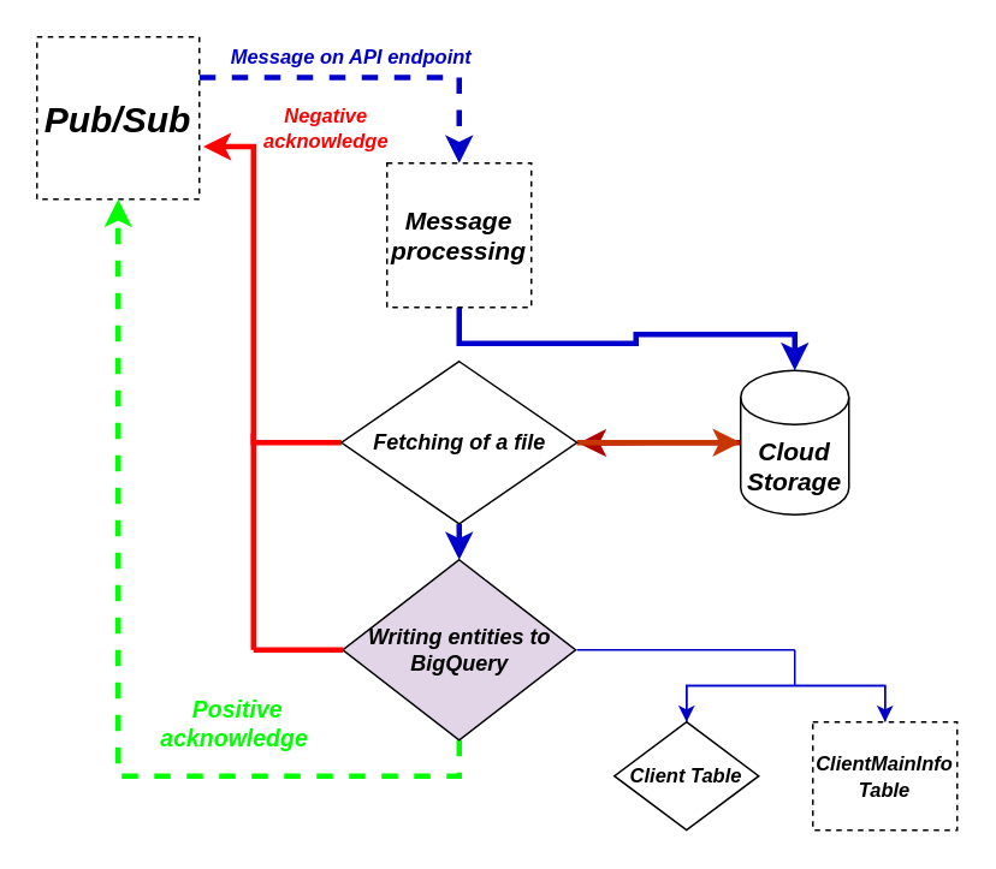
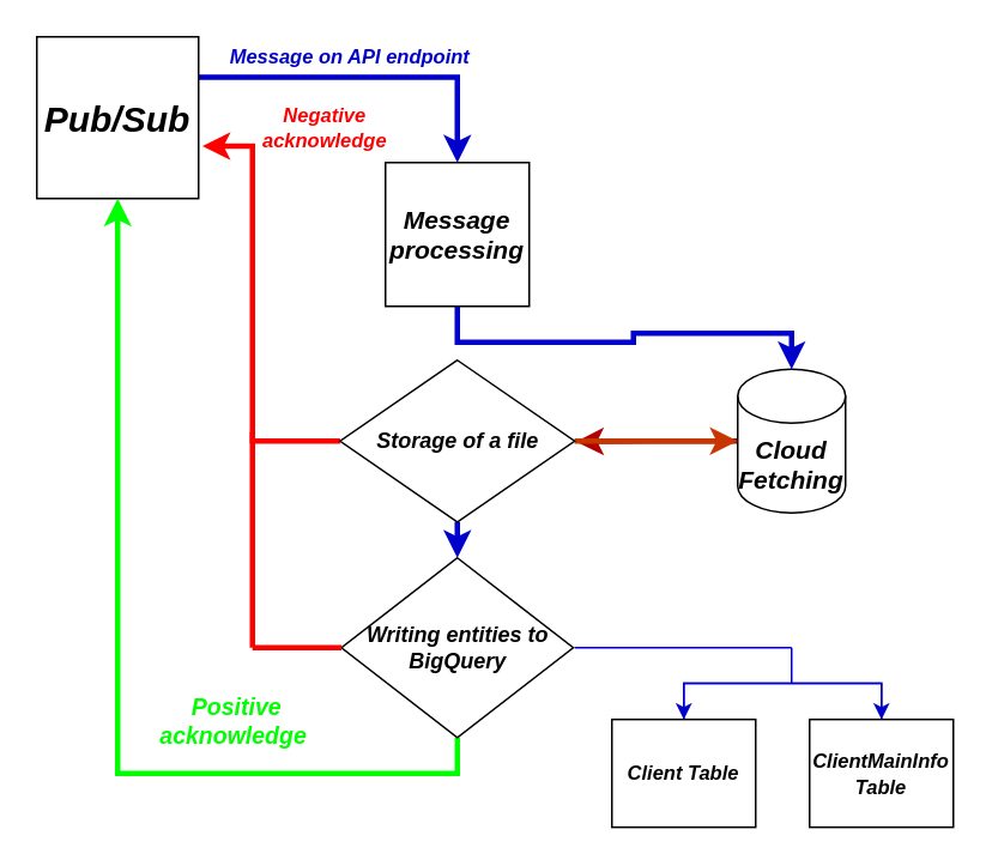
  <mxCell id="0" />
  <mxCell id="1" parent="0" />
- <mxCell id="2" style="edgeStyle=orthogonalEdgeStyle;rounded=0;orthogonalLoop=1;jettySize=auto;html=1;exitX=1;exitY=0.25;exitDx=0;exitDy=0;entryX=0.5;entryY=0;entryDx=0;entryDy=0;strokeWidth=3;strokeColor=#0000CC;dashed=1;" edge="1" parent="1" source="4" target="8"><mxGeometry relative="1" as="geometry" /></mxCell>
+ <mxCell id="2" style="edgeStyle=orthogonalEdgeStyle;rounded=0;orthogonalLoop=1;jettySize=auto;html=1;exitX=1;exitY=0.25;exitDx=0;exitDy=0;entryX=0.5;entryY=0;entryDx=0;entryDy=0;strokeWidth=3;strokeColor=#0000CC;" edge="1" parent="1" source="4" target="8"><mxGeometry relative="1" as="geometry" /></mxCell>
  <mxCell id="3" value="&lt;b&gt;&lt;i&gt;&lt;font color=&quot;#0000cc&quot;&gt;Message on API endpoint&lt;/font&gt;&lt;/i&gt;&lt;/b&gt;" style="edgeLabel;html=1;align=center;verticalAlign=middle;resizable=0;points=[];fontColor=#FFFF00;" vertex="1" connectable="0" parent="2"><mxGeometry x="0.074" y="1" relative="1" as="geometry"><mxPoint x="-19.14" y="-11.49" as="offset" /></mxGeometry></mxCell>
- <mxCell id="4" value="&lt;font style=&quot;font-size: 20px&quot;&gt;&lt;i&gt;&lt;b&gt;Pub/Sub&lt;/b&gt;&lt;/i&gt;&lt;/font&gt;" style="whiteSpace=wrap;html=1;aspect=fixed;dashed=1;" vertex="1" parent="1"><mxGeometry x="20" y="20" width="90" height="90" as="geometry" /></mxCell>
+ <mxCell id="4" value="&lt;font style=&quot;font-size: 20px&quot;&gt;&lt;i&gt;&lt;b&gt;Pub/Sub&lt;/b&gt;&lt;/i&gt;&lt;/font&gt;" style="whiteSpace=wrap;html=1;aspect=fixed;" vertex="1" parent="1"><mxGeometry x="20" y="20" width="90" height="90" as="geometry" /></mxCell>
  <mxCell id="5" style="edgeStyle=orthogonalEdgeStyle;rounded=0;orthogonalLoop=1;jettySize=auto;html=1;exitX=0;exitY=0.5;exitDx=0;exitDy=0;exitPerimeter=0;strokeColor=#B20000;strokeWidth=3;fontColor=#FFFF00;fillColor=#e51400;" edge="1" parent="1" source="6"><mxGeometry relative="1" as="geometry"><mxPoint x="320" y="245.286" as="targetPoint" /></mxGeometry></mxCell>
- <mxCell id="6" value="&lt;font style=&quot;font-size: 14px&quot;&gt;&lt;b&gt;&lt;i&gt;Cloud Storage&lt;/i&gt;&lt;/b&gt;&lt;/font&gt;" style="shape=cylinder3;whiteSpace=wrap;html=1;boundedLbl=1;backgroundOutline=1;size=15;" vertex="1" parent="1"><mxGeometry x="410" y="205" width="60" height="80" as="geometry" /></mxCell>
+ <mxCell id="6" value="&lt;font style=&quot;font-size: 14px&quot;&gt;&lt;b&gt;&lt;i&gt;Cloud Fetching&lt;/i&gt;&lt;/b&gt;&lt;/font&gt;" style="shape=cylinder3;whiteSpace=wrap;html=1;boundedLbl=1;backgroundOutline=1;size=15;" vertex="1" parent="1"><mxGeometry x="410" y="205" width="60" height="80" as="geometry" /></mxCell>
  <mxCell id="7" style="edgeStyle=orthogonalEdgeStyle;rounded=0;orthogonalLoop=1;jettySize=auto;html=1;exitX=0.5;exitY=1;exitDx=0;exitDy=0;strokeColor=#0000CC;strokeWidth=3;fontColor=#FFFF00;" edge="1" parent="1" source="8" target="6"><mxGeometry relative="1" as="geometry" /></mxCell>
- <mxCell id="8" value="&lt;font size=&quot;1&quot;&gt;&lt;b style=&quot;font-size: 14px&quot;&gt;&lt;i&gt;Message processing&lt;/i&gt;&lt;/b&gt;&lt;/font&gt;" style="whiteSpace=wrap;html=1;aspect=fixed;dashed=1;" vertex="1" parent="1"><mxGeometry x="214" y="90" width="80" height="80" as="geometry" /></mxCell>
+ <mxCell id="8" value="&lt;font size=&quot;1&quot;&gt;&lt;b style=&quot;font-size: 14px&quot;&gt;&lt;i&gt;Message processing&lt;/i&gt;&lt;/b&gt;&lt;/font&gt;" style="whiteSpace=wrap;html=1;aspect=fixed;" vertex="1" parent="1"><mxGeometry x="214" y="90" width="80" height="80" as="geometry" /></mxCell>
  <mxCell id="9" style="edgeStyle=orthogonalEdgeStyle;rounded=0;orthogonalLoop=1;jettySize=auto;html=1;exitX=0;exitY=0.5;exitDx=0;exitDy=0;fillColor=#fa6800;entryX=1.024;entryY=0.675;entryDx=0;entryDy=0;entryPerimeter=0;strokeColor=#FF0000;strokeWidth=3;" edge="1" parent="1" source="13" target="4"><mxGeometry relative="1" as="geometry"><mxPoint x="130" y="80" as="targetPoint" /><Array as="points"><mxPoint x="140" y="245" /><mxPoint x="140" y="81" /></Array></mxGeometry></mxCell>
  <mxCell id="10" value="&lt;font color=&quot;#ff0000&quot;&gt;Negative &lt;br&gt;acknowledge&lt;/font&gt;" style="edgeLabel;html=1;align=center;verticalAlign=middle;resizable=0;points=[];fontStyle=3" vertex="1" connectable="0" parent="9"><mxGeometry x="-0.166" relative="1" as="geometry"><mxPoint x="39.97" y="-123.15" as="offset" /></mxGeometry></mxCell>
  <mxCell id="11" style="edgeStyle=orthogonalEdgeStyle;rounded=0;orthogonalLoop=1;jettySize=auto;html=1;exitX=1;exitY=0.5;exitDx=0;exitDy=0;entryX=0;entryY=0.5;entryDx=0;entryDy=0;entryPerimeter=0;strokeColor=#C73500;strokeWidth=3;fontColor=#FFFF00;fillColor=#fa6800;" edge="1" parent="1" source="13" target="6"><mxGeometry relative="1" as="geometry" /></mxCell>
  <mxCell id="12" style="edgeStyle=orthogonalEdgeStyle;rounded=0;orthogonalLoop=1;jettySize=auto;html=1;exitX=0.5;exitY=1;exitDx=0;exitDy=0;entryX=0.5;entryY=0;entryDx=0;entryDy=0;strokeColor=#0000CC;strokeWidth=3;fontColor=#FFFF00;" edge="1" parent="1" source="13" target="16"><mxGeometry relative="1" as="geometry" /></mxCell>
- <mxCell id="13" value="&lt;font size=&quot;1&quot;&gt;&lt;b style=&quot;font-size: 12px&quot;&gt;&lt;i&gt;Fetching of a file&lt;/i&gt;&lt;/b&gt;&lt;/font&gt;" style="rhombus;whiteSpace=wrap;html=1;" vertex="1" parent="1"><mxGeometry x="188.75" y="200" width="130.5" height="90" as="geometry" /></mxCell>
- <mxCell id="14" style="edgeStyle=orthogonalEdgeStyle;rounded=0;orthogonalLoop=1;jettySize=auto;html=1;exitX=0.5;exitY=1;exitDx=0;exitDy=0;entryX=0.5;entryY=1;entryDx=0;entryDy=0;strokeWidth=3;fontColor=#FFFF00;strokeColor=#00FF00;dashed=1;" edge="1" parent="1" source="16" target="4"><mxGeometry relative="1" as="geometry" /></mxCell>
+ <mxCell id="13" value="&lt;font size=&quot;1&quot;&gt;&lt;b style=&quot;font-size: 12px&quot;&gt;&lt;i&gt;Storage of a file&lt;/i&gt;&lt;/b&gt;&lt;/font&gt;" style="rhombus;whiteSpace=wrap;html=1;" vertex="1" parent="1"><mxGeometry x="188.75" y="200" width="130.5" height="90" as="geometry" /></mxCell>
+ <mxCell id="14" style="edgeStyle=orthogonalEdgeStyle;rounded=0;orthogonalLoop=1;jettySize=auto;html=1;exitX=0.5;exitY=1;exitDx=0;exitDy=0;entryX=0.5;entryY=1;entryDx=0;entryDy=0;strokeWidth=3;fontColor=#FFFF00;strokeColor=#00FF00;" edge="1" parent="1" source="16" target="4"><mxGeometry relative="1" as="geometry" /></mxCell>
  <mxCell id="15" value="&lt;font color=&quot;#00ff00&quot; style=&quot;font-size: 13px&quot;&gt;&lt;b&gt;&lt;i&gt;Positive &lt;br&gt;acknowledge&amp;nbsp;&lt;/i&gt;&lt;/b&gt;&lt;/font&gt;" style="edgeLabel;html=1;align=center;verticalAlign=middle;resizable=0;points=[];fontColor=#FFFF00;" vertex="1" connectable="0" parent="14"><mxGeometry x="0.653" y="-1" relative="1" as="geometry"><mxPoint x="64" y="198" as="offset" /></mxGeometry></mxCell>
- <mxCell id="16" value="&lt;font color=&quot;#000000&quot;&gt;&lt;b&gt;&lt;i&gt;Writing entities to BigQuery&lt;/i&gt;&lt;/b&gt;&lt;/font&gt;" style="rhombus;whiteSpace=wrap;html=1;fontColor=#FFFF00;fillColor=#e1d5e7;" vertex="1" parent="1"><mxGeometry x="189.5" y="310" width="129" height="100" as="geometry" /></mxCell>
+ <mxCell id="16" value="&lt;font color=&quot;#000000&quot;&gt;&lt;b&gt;&lt;i&gt;Writing entities to BigQuery&lt;/i&gt;&lt;/b&gt;&lt;/font&gt;" style="rhombus;whiteSpace=wrap;html=1;fontColor=#FFFF00;" vertex="1" parent="1"><mxGeometry x="189.5" y="310" width="129" height="100" as="geometry" /></mxCell>
  <mxCell id="17" style="edgeStyle=orthogonalEdgeStyle;rounded=0;orthogonalLoop=1;jettySize=auto;html=1;exitX=0.5;exitY=0;exitDx=0;exitDy=0;entryX=0.5;entryY=0;entryDx=0;entryDy=0;strokeColor=#0000CC;strokeWidth=1;fontColor=#FFFF00;" edge="1" parent="1" source="18" target="20"><mxGeometry relative="1" as="geometry" /></mxCell>
- <mxCell id="18" value="&lt;font color=&quot;#000000&quot; size=&quot;1&quot;&gt;&lt;i&gt;&lt;b style=&quot;font-size: 11px&quot;&gt;Client Table&lt;/b&gt;&lt;/i&gt;&lt;/font&gt;" style="rhombus;whiteSpace=wrap;html=1;fontColor=#FFFF00;" vertex="1" parent="1"><mxGeometry x="340" y="399.94" width="80" height="60" as="geometry" /></mxCell>
+ <mxCell id="18" value="&lt;font color=&quot;#000000&quot; size=&quot;1&quot;&gt;&lt;i&gt;&lt;b style=&quot;font-size: 11px&quot;&gt;Client Table&lt;/b&gt;&lt;/i&gt;&lt;/font&gt;" style="rounded=0;whiteSpace=wrap;html=1;fontColor=#FFFF00;" vertex="1" parent="1"><mxGeometry x="340" y="399.94" width="80" height="60" as="geometry" /></mxCell>
  <mxCell id="19" style="edgeStyle=orthogonalEdgeStyle;rounded=0;orthogonalLoop=1;jettySize=auto;html=1;exitX=0.5;exitY=0;exitDx=0;exitDy=0;entryX=0.5;entryY=0;entryDx=0;entryDy=0;strokeColor=#0000CC;strokeWidth=1;fontColor=#FFFF00;" edge="1" parent="1" source="20" target="18"><mxGeometry relative="1" as="geometry" /></mxCell>
- <mxCell id="20" value="&lt;font color=&quot;#000000&quot;&gt;&lt;b&gt;&lt;i&gt;&lt;font style=&quot;font-size: 11px&quot;&gt;ClientMainInfo Table&lt;/font&gt;&lt;/i&gt;&lt;/b&gt;&lt;br&gt;&lt;/font&gt;" style="rounded=0;whiteSpace=wrap;html=1;fontColor=#FFFF00;dashed=1;" vertex="1" parent="1"><mxGeometry x="450" y="399.94" width="80" height="60" as="geometry" /></mxCell>
+ <mxCell id="20" value="&lt;font color=&quot;#000000&quot;&gt;&lt;b&gt;&lt;i&gt;&lt;font style=&quot;font-size: 11px&quot;&gt;ClientMainInfo Table&lt;/font&gt;&lt;/i&gt;&lt;/b&gt;&lt;br&gt;&lt;/font&gt;" style="rounded=0;whiteSpace=wrap;html=1;fontColor=#FFFF00;" vertex="1" parent="1"><mxGeometry x="450" y="399.94" width="80" height="60" as="geometry" /></mxCell>
  <mxCell id="21" value="" style="endArrow=none;html=1;strokeColor=#0000CC;strokeWidth=1;fontColor=#FFFF00;" edge="1" parent="1"><mxGeometry width="50" height="50" relative="1" as="geometry"><mxPoint x="319.25" y="360" as="sourcePoint" /><mxPoint x="440" y="360" as="targetPoint" /></mxGeometry></mxCell>
  <mxCell id="22" value="" style="endArrow=none;html=1;strokeColor=#0000CC;strokeWidth=1;fontColor=#FFFF00;" edge="1" parent="1"><mxGeometry width="50" height="50" relative="1" as="geometry"><mxPoint x="440" y="380" as="sourcePoint" /><mxPoint x="440" y="360" as="targetPoint" /></mxGeometry></mxCell>
  <mxCell id="23" value="" style="endArrow=none;html=1;strokeWidth=3;fontColor=#FFFF00;entryX=0;entryY=0.5;entryDx=0;entryDy=0;fillColor=#fa6800;strokeColor=#FF0000;" edge="1" parent="1" target="16"><mxGeometry width="50" height="50" relative="1" as="geometry"><mxPoint x="140" y="360" as="sourcePoint" /><mxPoint x="170" y="340" as="targetPoint" /></mxGeometry></mxCell>
  <mxCell id="24" value="" style="endArrow=none;html=1;strokeColor=#FF0000;strokeWidth=3;fontColor=#FFFF00;" edge="1" parent="1"><mxGeometry width="50" height="50" relative="1" as="geometry"><mxPoint x="140" y="360" as="sourcePoint" /><mxPoint x="140" y="240" as="targetPoint" /></mxGeometry></mxCell>
